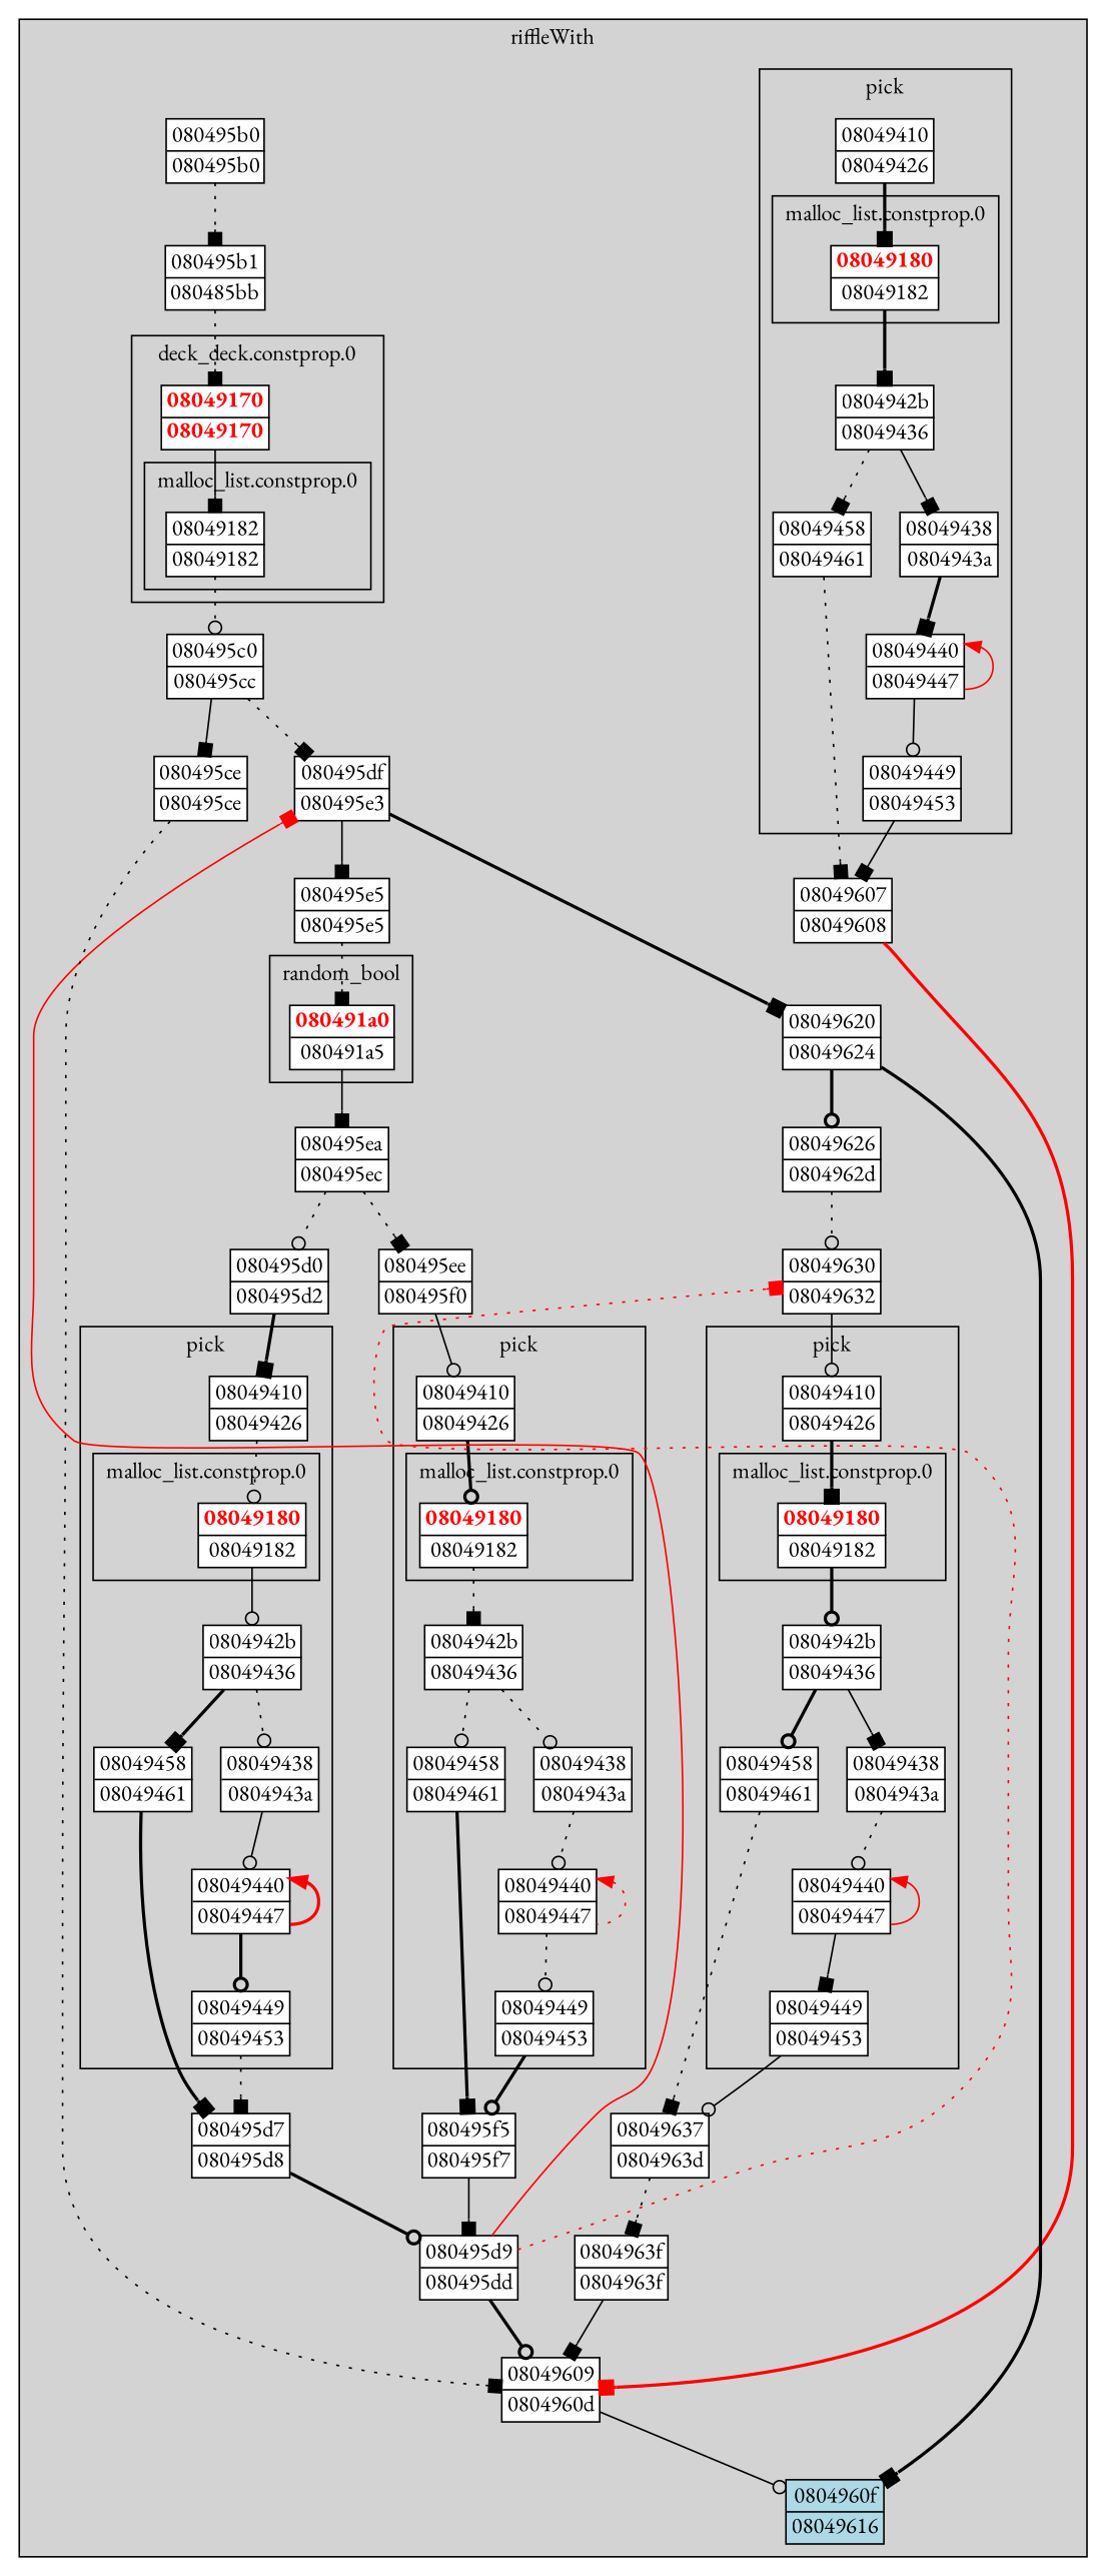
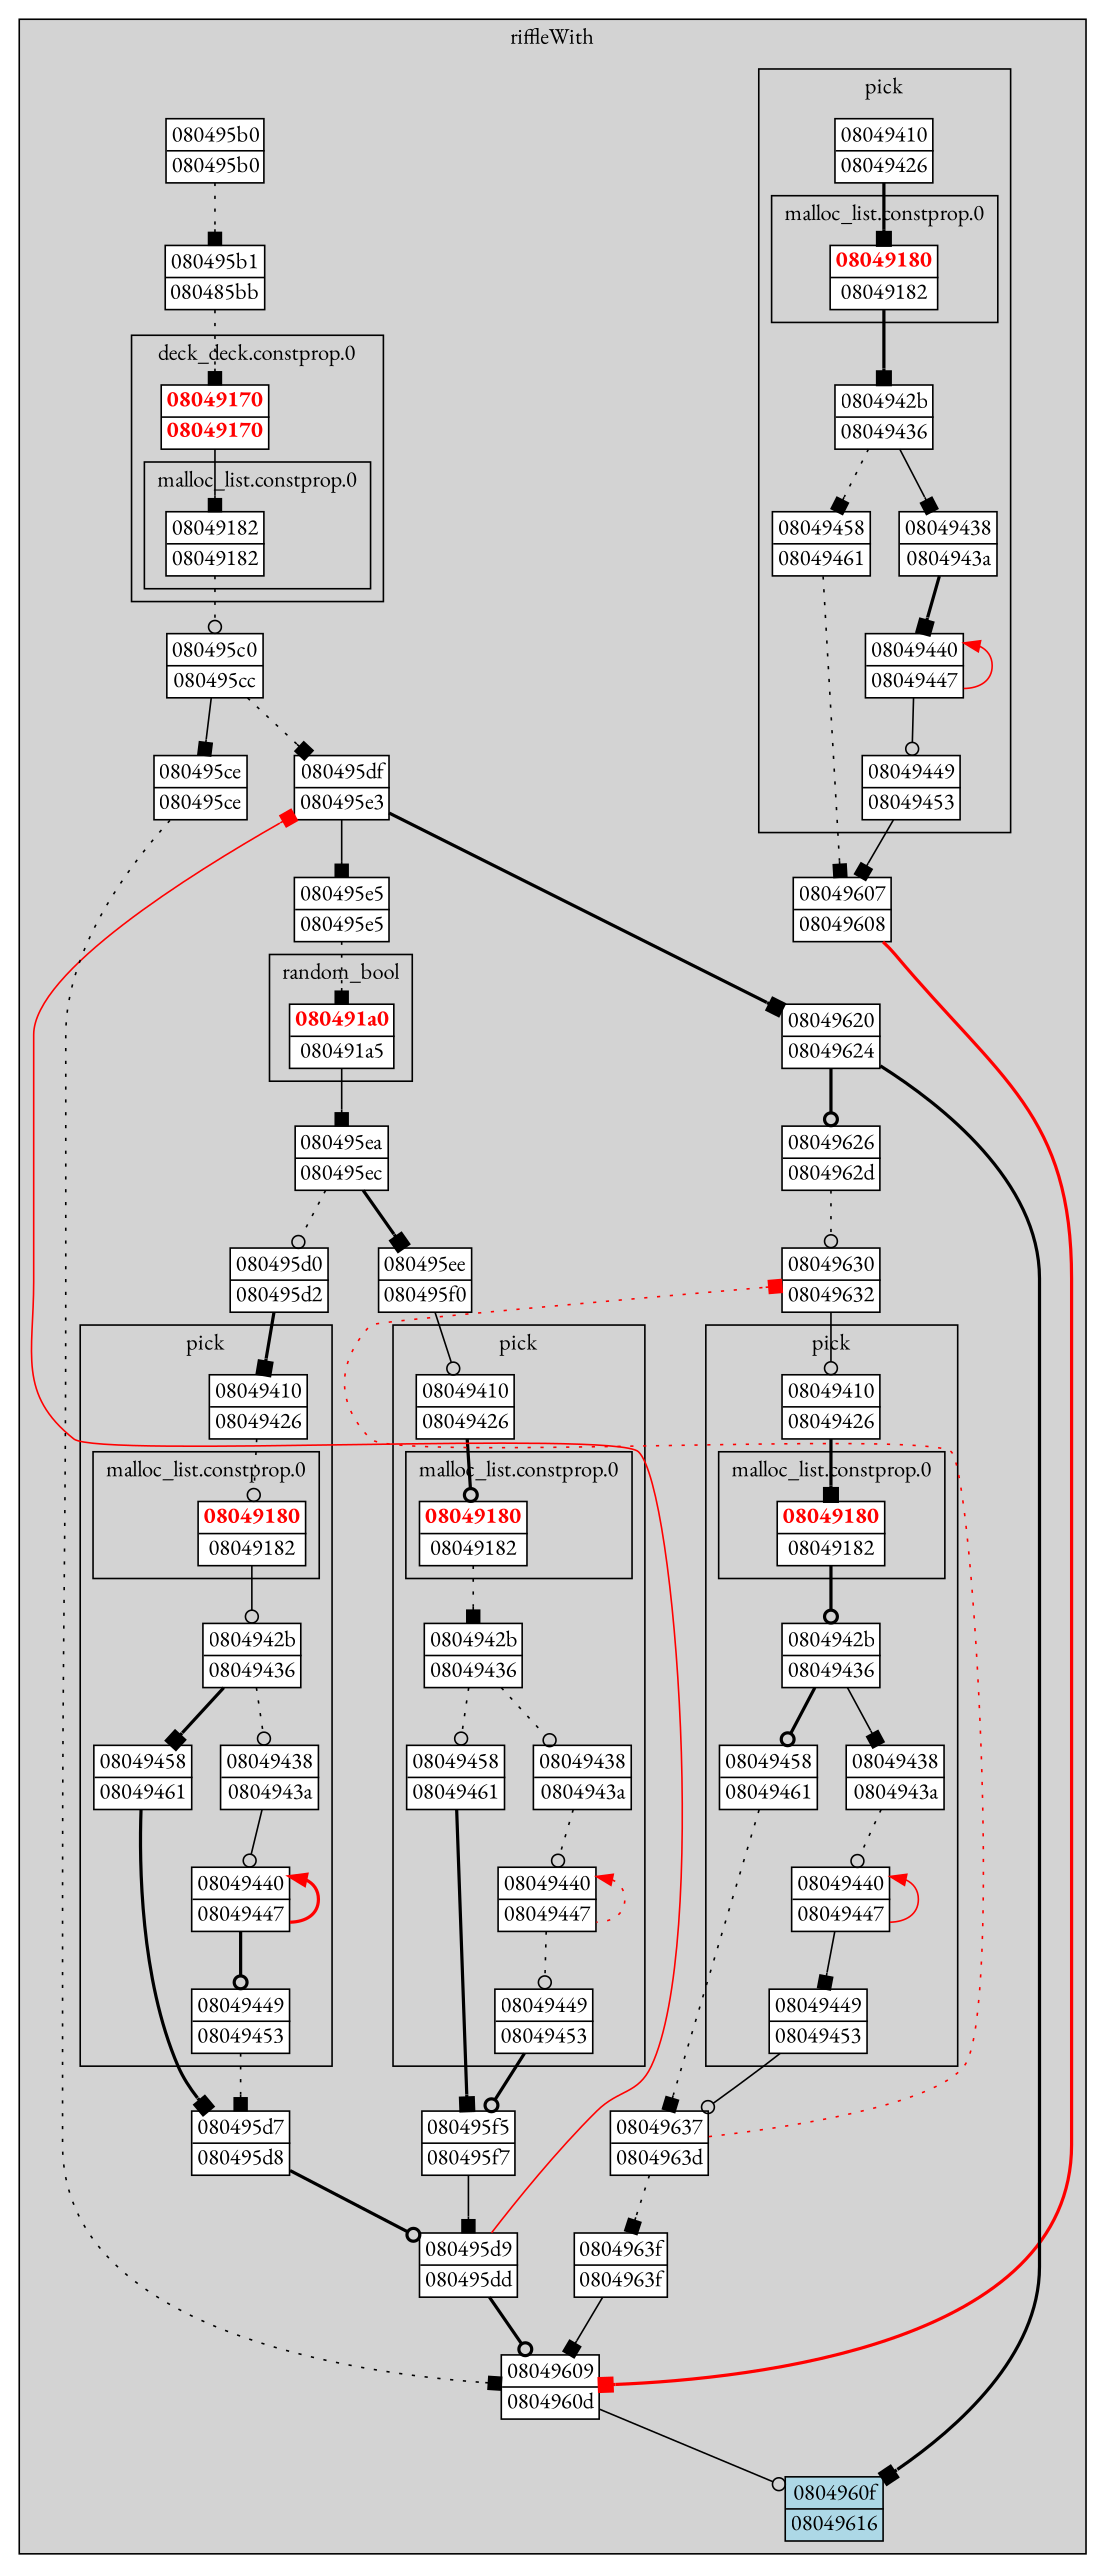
  digraph {
    fontname="EB Garamond"
    node [fillcolor=white fontname="EB Garamond" margin=0 shape=none style="filled,solid"]
    edge [arrowhead=box fontname="EB Garamond" style=dotted]
    n1 [label=<<TABLE BORDER="1" CELLBORDER="0" CELLSPACING="0"><TR><TD><FONT COLOR="red"><B>08049180</B></FONT></TD></TR><HR/><TR><TD>08049182</TD></TR></TABLE>>]
    n2 [label=<<TABLE BORDER="1" CELLBORDER="0" CELLSPACING="0"><TR><TD>08049410</TD></TR><HR/><TR><TD>08049426</TD></TR></TABLE>>]
    n3 [label=<<TABLE BORDER="1" CELLBORDER="0" CELLSPACING="0"><TR><TD>0804942b</TD></TR><HR/><TR><TD>08049436</TD></TR></TABLE>>]
    n4 [label=<<TABLE BORDER="1" CELLBORDER="0" CELLSPACING="0"><TR><TD>08049458</TD></TR><HR/><TR><TD>08049461</TD></TR></TABLE>>]
    n5 [label=<<TABLE BORDER="1" CELLBORDER="0" CELLSPACING="0"><TR><TD>08049438</TD></TR><HR/><TR><TD>0804943a</TD></TR></TABLE>>]
    n6 [label=<<TABLE BORDER="1" CELLBORDER="0" CELLSPACING="0"><TR><TD>08049440</TD></TR><HR/><TR><TD>08049447</TD></TR></TABLE>>]
    n7 [label=<<TABLE BORDER="1" CELLBORDER="0" CELLSPACING="0"><TR><TD>08049449</TD></TR><HR/><TR><TD>08049453</TD></TR></TABLE>>]
    n8 [label=<<TABLE BORDER="1" CELLBORDER="0" CELLSPACING="0"><TR><TD><FONT COLOR="red"><B>08049180</B></FONT></TD></TR><HR/><TR><TD>08049182</TD></TR></TABLE>>]
    n9 [label=<<TABLE BORDER="1" CELLBORDER="0" CELLSPACING="0"><TR><TD>08049449</TD></TR><HR/><TR><TD>08049453</TD></TR></TABLE>>]
    n10 [label=<<TABLE BORDER="1" CELLBORDER="0" CELLSPACING="0"><TR><TD>0804942b</TD></TR><HR/><TR><TD>08049436</TD></TR></TABLE>>]
    n11 [label=<<TABLE BORDER="1" CELLBORDER="0" CELLSPACING="0"><TR><TD>08049438</TD></TR><HR/><TR><TD>0804943a</TD></TR></TABLE>>]
    n12 [label=<<TABLE BORDER="1" CELLBORDER="0" CELLSPACING="0"><TR><TD>08049458</TD></TR><HR/><TR><TD>08049461</TD></TR></TABLE>>]
    n13 [label=<<TABLE BORDER="1" CELLBORDER="0" CELLSPACING="0"><TR><TD>08049410</TD></TR><HR/><TR><TD>08049426</TD></TR></TABLE>>]
    n14 [label=<<TABLE BORDER="1" CELLBORDER="0" CELLSPACING="0"><TR><TD>08049440</TD></TR><HR/><TR><TD>08049447</TD></TR></TABLE>>]
    n15 [label=<<TABLE BORDER="1" CELLBORDER="0" CELLSPACING="0"><TR><TD><FONT COLOR="red"><B>08049180</B></FONT></TD></TR><HR/><TR><TD>08049182</TD></TR></TABLE>>]
    n16 [label=<<TABLE BORDER="1" CELLBORDER="0" CELLSPACING="0"><TR><TD>08049449</TD></TR><HR/><TR><TD>08049453</TD></TR></TABLE>>]
    n17 [label=<<TABLE BORDER="1" CELLBORDER="0" CELLSPACING="0"><TR><TD>08049440</TD></TR><HR/><TR><TD>08049447</TD></TR></TABLE>>]
    n18 [label=<<TABLE BORDER="1" CELLBORDER="0" CELLSPACING="0"><TR><TD>08049438</TD></TR><HR/><TR><TD>0804943a</TD></TR></TABLE>>]
    n19 [label=<<TABLE BORDER="1" CELLBORDER="0" CELLSPACING="0"><TR><TD>08049458</TD></TR><HR/><TR><TD>08049461</TD></TR></TABLE>>]
    n20 [label=<<TABLE BORDER="1" CELLBORDER="0" CELLSPACING="0"><TR><TD>0804942b</TD></TR><HR/><TR><TD>08049436</TD></TR></TABLE>>]
    n21 [label=<<TABLE BORDER="1" CELLBORDER="0" CELLSPACING="0"><TR><TD>08049410</TD></TR><HR/><TR><TD>08049426</TD></TR></TABLE>>]
    n22 [label=<<TABLE BORDER="1" CELLBORDER="0" CELLSPACING="0"><TR><TD><FONT COLOR="red"><B>080491a0</B></FONT></TD></TR><HR/><TR><TD>080491a5</TD></TR></TABLE>>]
    n23 [label=<<TABLE BORDER="1" CELLBORDER="0" CELLSPACING="0"><TR><TD><FONT COLOR="red"><B>08049180</B></FONT></TD></TR><HR/><TR><TD>08049182</TD></TR></TABLE>>]
    n24 [label=<<TABLE BORDER="1" CELLBORDER="0" CELLSPACING="0"><TR><TD>0804942b</TD></TR><HR/><TR><TD>08049436</TD></TR></TABLE>>]
    n25 [label=<<TABLE BORDER="1" CELLBORDER="0" CELLSPACING="0"><TR><TD>08049449</TD></TR><HR/><TR><TD>08049453</TD></TR></TABLE>>]
    n26 [label=<<TABLE BORDER="1" CELLBORDER="0" CELLSPACING="0"><TR><TD>08049438</TD></TR><HR/><TR><TD>0804943a</TD></TR></TABLE>>]
    n27 [label=<<TABLE BORDER="1" CELLBORDER="0" CELLSPACING="0"><TR><TD>08049440</TD></TR><HR/><TR><TD>08049447</TD></TR></TABLE>>]
    n28 [label=<<TABLE BORDER="1" CELLBORDER="0" CELLSPACING="0"><TR><TD>08049458</TD></TR><HR/><TR><TD>08049461</TD></TR></TABLE>>]
    n29 [label=<<TABLE BORDER="1" CELLBORDER="0" CELLSPACING="0"><TR><TD>08049410</TD></TR><HR/><TR><TD>08049426</TD></TR></TABLE>>]
    n30 [label=<<TABLE BORDER="1" CELLBORDER="0" CELLSPACING="0"><TR><TD>08049182</TD></TR><HR/><TR><TD>08049182</TD></TR></TABLE>>]
    n31 [label=<<TABLE BORDER="1" CELLBORDER="0" CELLSPACING="0"><TR><TD><FONT COLOR="red"><B>08049170</B></FONT></TD></TR><HR/><TR><TD><FONT COLOR="red"><B>08049170</B></FONT></TD></TR></TABLE>>]
    n32 [label=<<TABLE BORDER="1" CELLBORDER="0" CELLSPACING="0"><TR><TD>080495ea</TD></TR><HR/><TR><TD>080495ec</TD></TR></TABLE>>]
    n33 [label=<<TABLE BORDER="1" CELLBORDER="0" CELLSPACING="0"><TR><TD>08049630</TD></TR><HR/><TR><TD>08049632</TD></TR></TABLE>>]
    n34 [label=<<TABLE BORDER="1" CELLBORDER="0" CELLSPACING="0"><TR><TD>080495f5</TD></TR><HR/><TR><TD>080495f7</TD></TR></TABLE>>]
    n35 [label=<<TABLE BORDER="1" CELLBORDER="0" CELLSPACING="0"><TR><TD>080495c0</TD></TR><HR/><TR><TD>080495cc</TD></TR></TABLE>>]
    n36 [label=<<TABLE BORDER="1" CELLBORDER="0" CELLSPACING="0"><TR><TD>080495d7</TD></TR><HR/><TR><TD>080495d8</TD></TR></TABLE>>]
    n37 [label=<<TABLE BORDER="1" CELLBORDER="0" CELLSPACING="0"><TR><TD>08049607</TD></TR><HR/><TR><TD>08049608</TD></TR></TABLE>>]
    n38 [label=<<TABLE BORDER="1" CELLBORDER="0" CELLSPACING="0"><TR><TD>08049637</TD></TR><HR/><TR><TD>0804963d</TD></TR></TABLE>>]
    n39 [label=<<TABLE BORDER="1" CELLBORDER="0" CELLSPACING="0"><TR><TD>0804963f</TD></TR><HR/><TR><TD>0804963f</TD></TR></TABLE>>]
    n40 [label=<<TABLE BORDER="1" CELLBORDER="0" CELLSPACING="0"><TR><TD>08049620</TD></TR><HR/><TR><TD>08049624</TD></TR></TABLE>>]
    n41 [fillcolor=lightblue label=<<TABLE BORDER="1" CELLBORDER="0" CELLSPACING="0"><TR><TD>0804960f</TD></TR><HR/><TR><TD>08049616</TD></TR></TABLE>>]
    n42 [label=<<TABLE BORDER="1" CELLBORDER="0" CELLSPACING="0"><TR><TD>08049626</TD></TR><HR/><TR><TD>0804962d</TD></TR></TABLE>>]
    n43 [label=<<TABLE BORDER="1" CELLBORDER="0" CELLSPACING="0"><TR><TD>08049609</TD></TR><HR/><TR><TD>0804960d</TD></TR></TABLE>>]
    n44 [label=<<TABLE BORDER="1" CELLBORDER="0" CELLSPACING="0"><TR><TD>080495d0</TD></TR><HR/><TR><TD>080495d2</TD></TR></TABLE>>]
    n45 [label=<<TABLE BORDER="1" CELLBORDER="0" CELLSPACING="0"><TR><TD>080495ee</TD></TR><HR/><TR><TD>080495f0</TD></TR></TABLE>>]
    n46 [label=<<TABLE BORDER="1" CELLBORDER="0" CELLSPACING="0"><TR><TD>080495d9</TD></TR><HR/><TR><TD>080495dd</TD></TR></TABLE>>]
    n47 [label=<<TABLE BORDER="1" CELLBORDER="0" CELLSPACING="0"><TR><TD>080495df</TD></TR><HR/><TR><TD>080495e3</TD></TR></TABLE>>]
    n48 [label=<<TABLE BORDER="1" CELLBORDER="0" CELLSPACING="0"><TR><TD>080495e5</TD></TR><HR/><TR><TD>080495e5</TD></TR></TABLE>>]
    n49 [label=<<TABLE BORDER="1" CELLBORDER="0" CELLSPACING="0"><TR><TD>080495ce</TD></TR><HR/><TR><TD>080495ce</TD></TR></TABLE>>]
    n50 [label=<<TABLE BORDER="1" CELLBORDER="0" CELLSPACING="0"><TR><TD>080495b1</TD></TR><HR/><TR><TD>080485bb</TD></TR></TABLE>>]
    n51 [label=<<TABLE BORDER="1" CELLBORDER="0" CELLSPACING="0"><TR><TD>080495b0</TD></TR><HR/><TR><TD>080495b0</TD></TR></TABLE>>]
    subgraph cluster_1 {
      color=black
      fillcolor=lightgrey
      label=riffleWith
      style="filled,solid"
      n32
      n33
      n34
      n35
      n36
      n37
      n38
      n39
      n40
      n41
      n42
      n43
      n44
      n45
      n46
      n47
      n48
      n49
      n50
      n51
      subgraph cluster_2 {
        color=black
        fillcolor=lightgrey
        label=pick
        style="filled,solid"
        n2
        n3
        n4
        n5
        n6
        n7
        subgraph cluster_3 {
          color=black
          fillcolor=lightgrey
          label="malloc_list.constprop.0"
          style="filled,solid"
          n1
        }
      }
      subgraph cluster_4 {
        color=black
        fillcolor=lightgrey
        label=pick
        style="filled,solid"
        n9
        n10
        n11
        n12
        n13
        n14
        subgraph cluster_5 {
          color=black
          fillcolor=lightgrey
          label="malloc_list.constprop.0"
          style="filled,solid"
          n8
        }
      }
      subgraph cluster_6 {
        color=black
        fillcolor=lightgrey
        label=pick
        style="filled,solid"
        n16
        n17
        n18
        n19
        n20
        n21
        subgraph cluster_7 {
          color=black
          fillcolor=lightgrey
          label="malloc_list.constprop.0"
          style="filled,solid"
          n15
        }
      }
      subgraph cluster_8 {
        color=black
        fillcolor=lightgrey
        label=random_bool
        style="filled,solid"
        n22
      }
      subgraph cluster_9 {
        color=black
        fillcolor=lightgrey
        label=pick
        style="filled,solid"
        n24
        n25
        n26
        n27
        n28
        n29
        subgraph cluster_10 {
          color=black
          fillcolor=lightgrey
          label="malloc_list.constprop.0"
          style="filled,solid"
          n23
        }
      }
      subgraph cluster_11 {
        color=black
        fillcolor=lightgrey
        label="deck_deck.constprop.0"
        style="filled,solid"
        n31
        subgraph cluster_12 {
          color=black
          fillcolor=lightgrey
          label="malloc_list.constprop.0"
          style="filled,solid"
          n30
        }
      }
    }
    n1 -> n3 [arrowhead=odot style=bold]
    n2 -> n1 [style=bold]
    n3 -> n4 [arrowhead=odot style=bold]
    n3 -> n5 [style=solid]
    n4 -> n38
    n5 -> n6 [arrowhead=odot]
    n6 -> n6 [color=red dir=back style=solid arrowhead=""]
    n6 -> n7 [style=solid]
    n7 -> n38 [arrowhead=odot style=solid]
    n8 -> n10
    n9 -> n34 [arrowhead=odot style=bold]
    n10 -> n11 [arrowhead=odot]
    n10 -> n12 [arrowhead=odot]
    n11 -> n14 [arrowhead=odot]
    n12 -> n34 [style=bold]
    n13 -> n8 [arrowhead=odot style=bold]
    n14 -> n9 [arrowhead=odot]
    n14 -> n14 [color=red dir=back arrowhead=""]
    n15 -> n20 [arrowhead=odot style=solid]
    n16 -> n36
    n17 -> n16 [arrowhead=odot style=bold]
    n17 -> n17 [color=red dir=back style=bold arrowhead=""]
    n18 -> n17 [arrowhead=odot style=solid]
    n19 -> n36 [style=bold]
    n20 -> n18 [arrowhead=odot]
    n20 -> n19 [style=bold]
    n21 -> n15 [arrowhead=odot]
    n22 -> n32 [style=solid]
    n23 -> n24 [style=bold]
    n24 -> n26 [style=solid]
    n24 -> n28
    n25 -> n37 [style=solid]
    n26 -> n27 [style=bold]
    n27 -> n25 [arrowhead=odot style=solid]
    n27 -> n27 [color=red dir=back style=solid arrowhead=""]
    n28 -> n37
    n29 -> n23 [style=bold]
    n30 -> n35 [arrowhead=odot]
    n31 -> n30 [style=solid]
    n32 -> n44 [arrowhead=odot]
-   n32 -> n45
+   n32 -> n45 [style=bold]
    n33 -> n2 [arrowhead=odot style=solid]
    n34 -> n46 [style=solid]
    n35 -> n47
    n35 -> n49 [style=solid]
    n36 -> n46 [arrowhead=odot style=bold]
    n37 -> n43 [color=red constraint=false style=bold]
-   n46 -> n33 [color=red constraint=false]
+   n38 -> n33 [color=red constraint=false]
    n38 -> n39
    n39 -> n43 [style=solid]
    n40 -> n41 [style=bold]
    n40 -> n42 [arrowhead=odot style=bold]
    n42 -> n33 [arrowhead=odot]
    n43 -> n41 [arrowhead=odot style=solid]
    n44 -> n21 [style=bold]
    n45 -> n13 [arrowhead=odot style=solid]
    n46 -> n43 [arrowhead=odot style=bold]
    n46 -> n47 [color=red constraint=false style=solid]
    n47 -> n40 [style=bold]
    n47 -> n48 [style=solid]
    n48 -> n22
    n49 -> n43
    n50 -> n31
    n51 -> n50
  }
